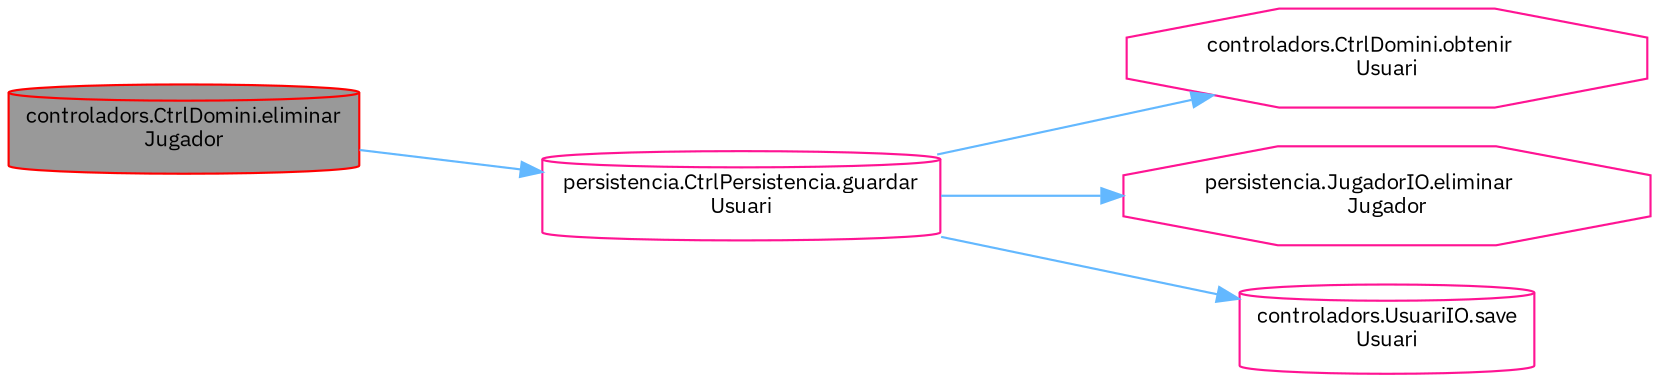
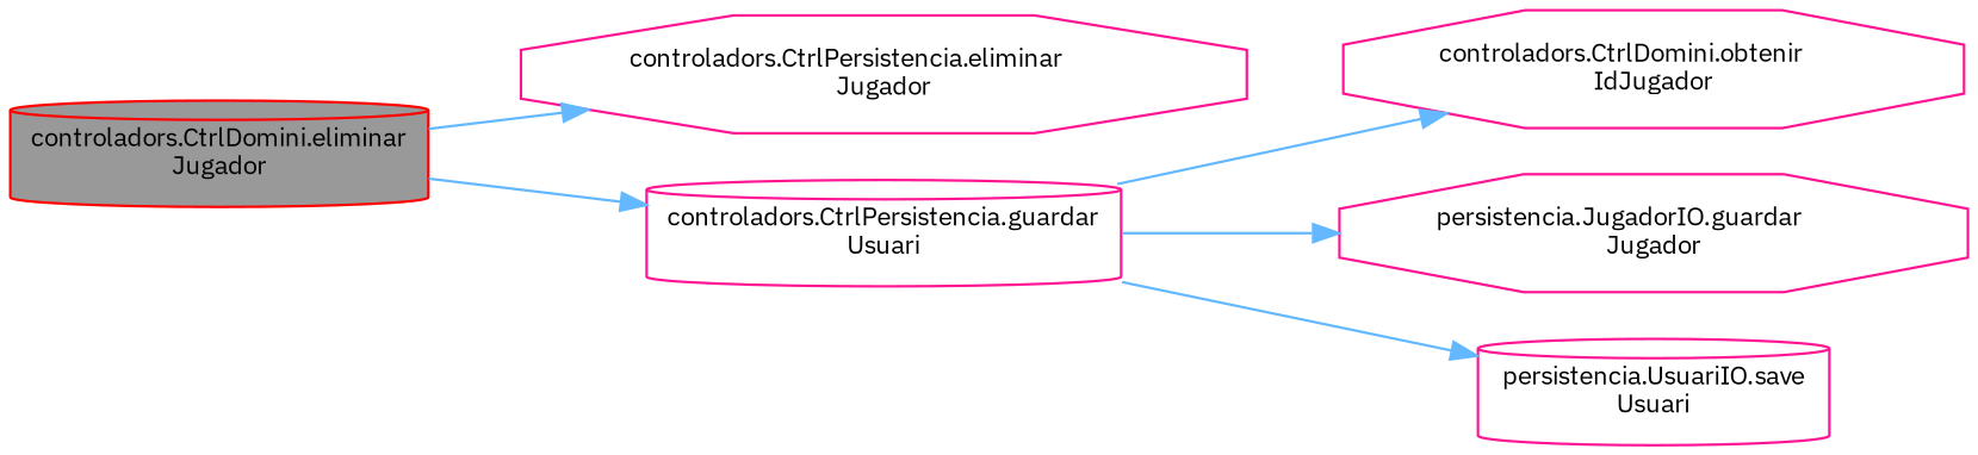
  digraph {
    fontname="IBM Plex Sans"
    rankdir=LR
    node [color=deeppink fillcolor=white fontname="IBM Plex Sans" fontsize=10 shape=cylinder style=filled]
    edge [color=steelblue1 fontname="IBM Plex Sans" fontsize=10 labelfontname=Helvetica labelfontsize=10 style=solid]
    n1 [color=red fillcolor=grey60 fontcolor=black height=0.2 label="controladors.CtrlDomini.eliminar\lJugador" width=0.4]
-   n3 [height=0.2 label="persistencia.CtrlPersistencia.guardar\lUsuari" width=0.4]
-   n4 [height=0.2 label="controladors.CtrlDomini.obtenir\lUsuari" shape=octagon width=0.4]
-   n5 [height=0.2 label="persistencia.JugadorIO.eliminar\lJugador" shape=octagon width=0.4]
-   n6 [height=0.2 label="controladors.UsuariIO.save\lUsuari" width=0.4]
+   n2 [height=0.2 label="controladors.CtrlPersistencia.eliminar\lJugador" shape=octagon width=0.4]
+   n3 [height=0.2 label="controladors.CtrlPersistencia.guardar\lUsuari" width=0.4]
+   n4 [height=0.2 label="controladors.CtrlDomini.obtenir\lIdJugador" shape=octagon width=0.4]
+   n5 [height=0.2 label="persistencia.JugadorIO.guardar\lJugador" shape=octagon width=0.4]
+   n6 [height=0.2 label="persistencia.UsuariIO.save\lUsuari" width=0.4]
+   n1 -> n2
    n1 -> n3
    n3 -> n4
    n3 -> n5
    n3 -> n6
  }
